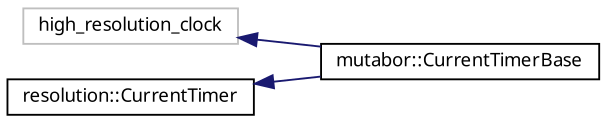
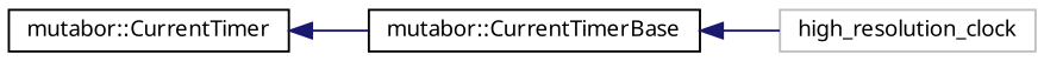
  digraph {
    rankdir=LR
    node [color=black fillcolor=white fontname=Sans fontsize=10 shape=record style=filled]
    edge [color=midnightblue dir=back fontname=Sans fontsize=10 labelfontname=Sans labelfontsize=10 style=solid]
    n1 [color=grey75 height=0.2 label=high_resolution_clock width=0.4]
    n2 [height=0.2 label="mutabor::CurrentTimerBase" width=0.4]
-   n3 [height=0.2 label="resolution::CurrentTimer" width=0.4]
-   n1 -> n2
+   n3 [height=0.2 label="mutabor::CurrentTimer" width=0.4]
+   n2 -> n1
    n3 -> n2
  }
